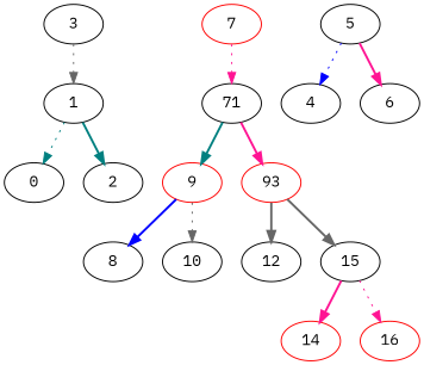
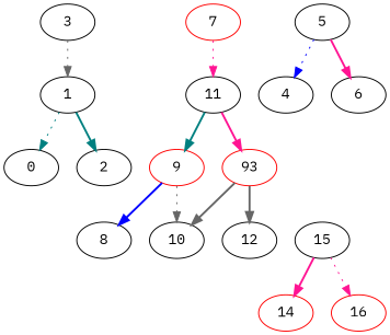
  digraph {
    fontname="IBM Plex Mono"
    node [color=black fontname="IBM Plex Mono"]
    edge [color=deeppink fontname="IBM Plex Mono" style=bold]
    3
    1
    0
    2
    7 [color=red]
-   11 [label=71]
+   11
    5
    4
    6
    9 [color=red]
    n11 [color=red label=93]
    8
    10
    12
    15
    14 [color=red]
    16 [color=red]
    3 -> 1 [color=gray40 style=dotted]
    1 -> 0 [color=teal style=dotted]
    1 -> 2 [color=teal]
    7 -> 11 [style=dotted]
    11 -> 9 [color=teal]
    11 -> n11
    5 -> 4 [color=blue style=dotted]
    5 -> 6
    9 -> 8 [color=blue]
    9 -> 10 [color=gray40 style=dotted]
    n11 -> 12 [color=gray40]
-   n11 -> 15 [color=gray40]
+   n11 -> 10 [color=gray40]
    15 -> 14
    15 -> 16 [style=dotted]
  }
